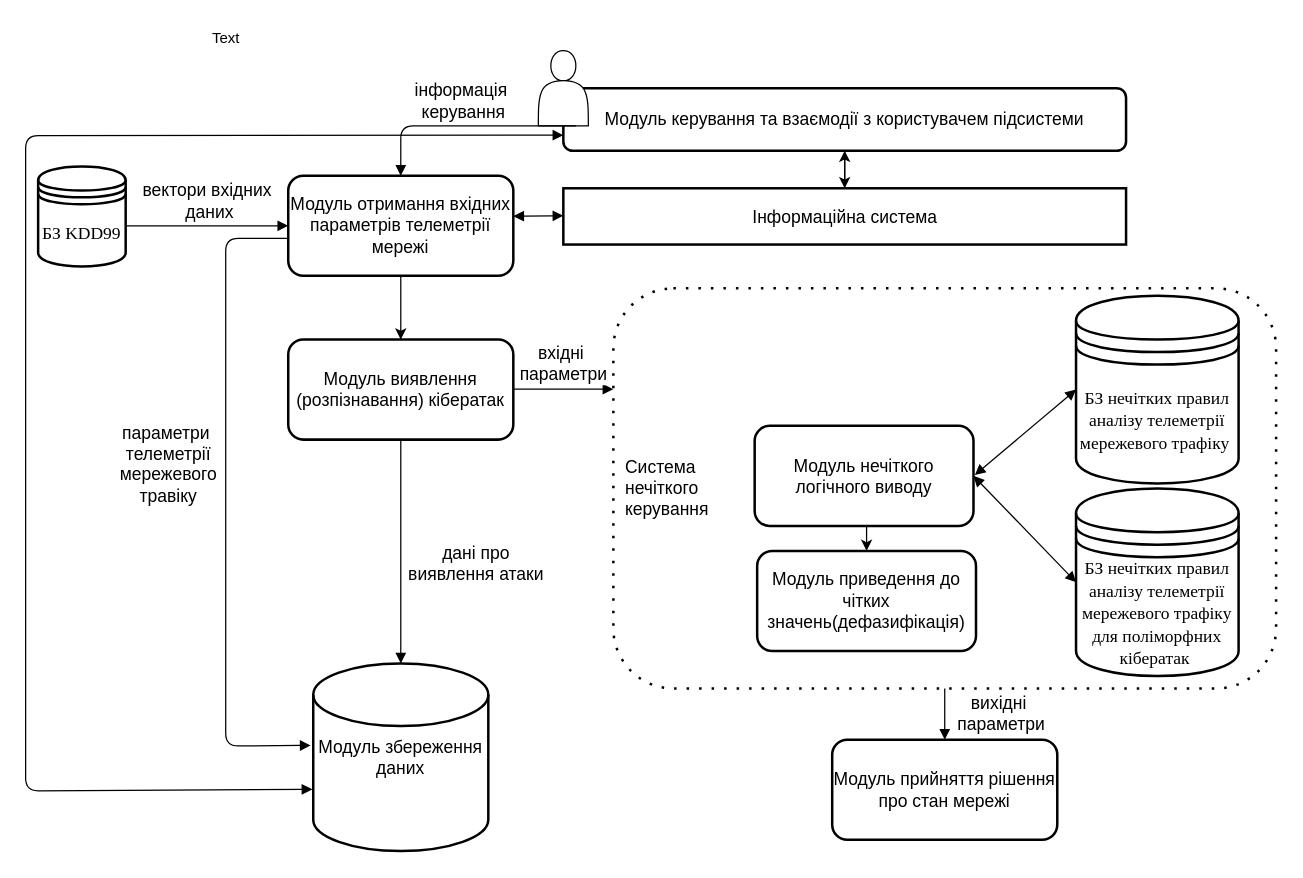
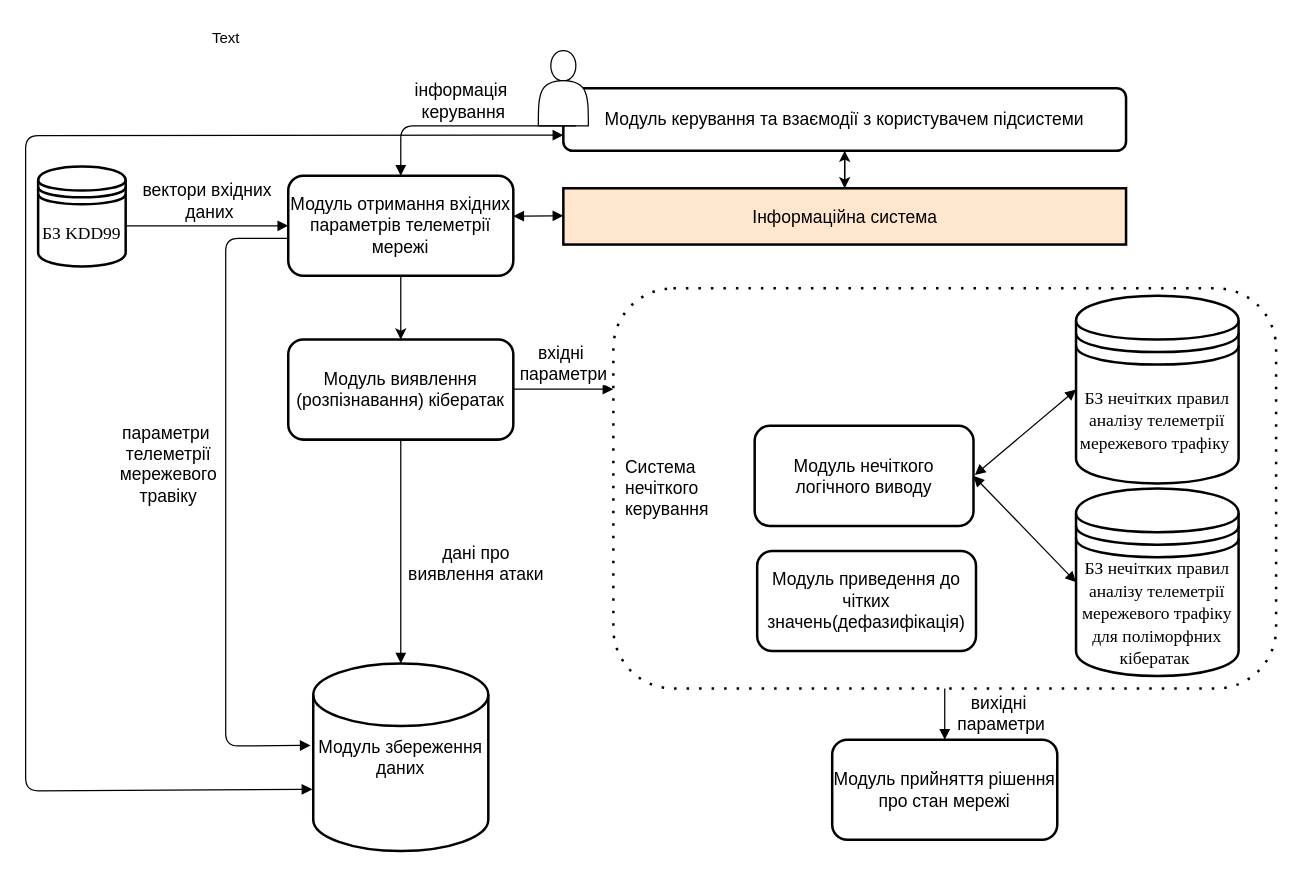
  <mxCell id="0" />
  <mxCell id="1" parent="0" />
  <mxCell id="2" style="edgeStyle=orthogonalEdgeStyle;rounded=0;orthogonalLoop=1;jettySize=auto;html=1;exitX=0.5;exitY=1;exitDx=0;exitDy=0;entryX=0.5;entryY=0;entryDx=0;entryDy=0;" edge="1" parent="1" source="3" target="9"><mxGeometry relative="1" as="geometry" /></mxCell>
  <mxCell id="3" value="&lt;font style=&quot;font-size: 14px&quot;&gt;Модуль керування та взаємодії з користувачем підсистеми&lt;/font&gt;" style="shape=ext;rounded=1;html=1;whiteSpace=wrap;strokeWidth=2;" vertex="1" parent="1"><mxGeometry x="450" y="70" width="450" height="50" as="geometry" /></mxCell>
  <mxCell id="4" value="" style="shape=actor;whiteSpace=wrap;html=1;" vertex="1" parent="1"><mxGeometry x="430" y="40" width="40" height="60" as="geometry" /></mxCell>
  <mxCell id="5" style="edgeStyle=orthogonalEdgeStyle;rounded=0;orthogonalLoop=1;jettySize=auto;html=1;exitX=0.5;exitY=1;exitDx=0;exitDy=0;" edge="1" parent="1" source="3" target="3"><mxGeometry relative="1" as="geometry" /></mxCell>
  <mxCell id="6" style="edgeStyle=orthogonalEdgeStyle;rounded=0;orthogonalLoop=1;jettySize=auto;html=1;exitX=0.5;exitY=1;exitDx=0;exitDy=0;entryX=0.5;entryY=0;entryDx=0;entryDy=0;" edge="1" parent="1" source="7" target="10"><mxGeometry relative="1" as="geometry" /></mxCell>
  <mxCell id="7" value="&lt;font style=&quot;font-size: 14px&quot;&gt;Модуль отримання вхідних параметрів телеметрії мережі&lt;/font&gt;" style="shape=ext;rounded=1;html=1;whiteSpace=wrap;strokeWidth=2;" vertex="1" parent="1"><mxGeometry x="230" y="140" width="180" height="80" as="geometry" /></mxCell>
  <mxCell id="8" style="edgeStyle=orthogonalEdgeStyle;rounded=0;orthogonalLoop=1;jettySize=auto;html=1;exitX=0.5;exitY=0;exitDx=0;exitDy=0;entryX=0.5;entryY=1;entryDx=0;entryDy=0;" edge="1" parent="1" source="9" target="3"><mxGeometry relative="1" as="geometry" /></mxCell>
- <mxCell id="9" value="&lt;font style=&quot;font-size: 14px&quot;&gt;Інформаційна система&lt;/font&gt;" style="html=1;strokeWidth=2;" vertex="1" parent="1"><mxGeometry x="450" y="150" width="450" height="45" as="geometry" /></mxCell>
+ <mxCell id="9" value="&lt;font style=&quot;font-size: 14px&quot;&gt;Інформаційна система&lt;/font&gt;" style="html=1;strokeWidth=2;fillColor=#ffe6cc;" vertex="1" parent="1"><mxGeometry x="450" y="150" width="450" height="45" as="geometry" /></mxCell>
  <mxCell id="10" value="&lt;font style=&quot;font-size: 14px&quot;&gt;Модуль виявлення (розпізнавання) кібератак&lt;/font&gt;" style="shape=ext;rounded=1;html=1;whiteSpace=wrap;strokeWidth=2;" vertex="1" parent="1"><mxGeometry x="230" y="271" width="180" height="80" as="geometry" /></mxCell>
  <mxCell id="11" value="&lt;span style=&quot;font-size: 14px&quot;&gt;&amp;nbsp; Система&lt;br&gt;&amp;nbsp; нечіткого &lt;br&gt;&amp;nbsp; керування&lt;/span&gt;" style="shape=ext;rounded=1;html=1;whiteSpace=wrap;dashed=1;dashPattern=1 4;strokeWidth=2;align=left;" vertex="1" parent="1"><mxGeometry x="490" y="230" width="530" height="320" as="geometry" /></mxCell>
- <mxCell id="12" style="edgeStyle=orthogonalEdgeStyle;rounded=0;orthogonalLoop=1;jettySize=auto;html=1;exitX=0.5;exitY=1;exitDx=0;exitDy=0;entryX=0.5;entryY=0;entryDx=0;entryDy=0;" edge="1" parent="1" source="13" target="14"><mxGeometry relative="1" as="geometry" /></mxCell>
  <mxCell id="13" value="&lt;font style=&quot;font-size: 14px&quot;&gt;Модуль нечіткого логічного виводу&lt;/font&gt;" style="shape=ext;rounded=1;html=1;whiteSpace=wrap;strokeWidth=2;" vertex="1" parent="1"><mxGeometry x="603" y="340" width="175" height="80" as="geometry" /></mxCell>
  <mxCell id="14" value="&lt;font style=&quot;font-size: 14px&quot;&gt;Модуль приведення до чітких значень(дефазифікація)&lt;/font&gt;" style="shape=ext;rounded=1;html=1;whiteSpace=wrap;strokeWidth=2;" vertex="1" parent="1"><mxGeometry x="605" y="440" width="175" height="80" as="geometry" /></mxCell>
  <mxCell id="15" value="&lt;span lang=&quot;UK&quot; style=&quot;line-height: 150% ; font-family: &amp;#34;times new roman&amp;#34; , serif&quot;&gt;&lt;font style=&quot;font-size: 14px&quot;&gt;БЗ нечітких правил аналізу телеметрії мережевого трафіку&amp;nbsp;&lt;/font&gt;&lt;/span&gt;" style="shape=datastore;whiteSpace=wrap;html=1;strokeWidth=2;" vertex="1" parent="1"><mxGeometry x="860" y="236" width="130" height="150" as="geometry" /></mxCell>
  <mxCell id="16" value="&lt;span lang=&quot;UK&quot; style=&quot;line-height: 150% ; font-family: &amp;#34;times new roman&amp;#34; , serif&quot;&gt;&lt;font style=&quot;font-size: 14px&quot;&gt;БЗ нечітких правил аналізу телеметрії мережевого трафіку для поліморфних кібератак&amp;nbsp;&lt;/font&gt;&lt;/span&gt;" style="shape=datastore;whiteSpace=wrap;html=1;strokeWidth=2;" vertex="1" parent="1"><mxGeometry x="860" y="390" width="130" height="150" as="geometry" /></mxCell>
  <mxCell id="17" value="&lt;span style=&quot;font-size: 14px&quot;&gt;Модуль прийняття рішення про стан мережі&lt;/span&gt;" style="shape=ext;rounded=1;html=1;whiteSpace=wrap;strokeWidth=2;" vertex="1" parent="1"><mxGeometry x="665" y="591" width="180" height="80" as="geometry" /></mxCell>
  <mxCell id="18" value="&lt;font style=&quot;font-size: 14px&quot;&gt;Модуль збереження даних&lt;/font&gt;" style="strokeWidth=2;html=1;shape=mxgraph.flowchart.database;whiteSpace=wrap;" vertex="1" parent="1"><mxGeometry x="250" y="530" width="140" height="150" as="geometry" /></mxCell>
  <mxCell id="19" value="&lt;font style=&quot;font-size: 14px&quot;&gt;інформація&amp;nbsp;&lt;br&gt;керування&lt;/font&gt;" style="html=1;verticalAlign=bottom;endArrow=block;exitX=0.75;exitY=1;exitDx=0;exitDy=0;entryX=0.5;entryY=0;entryDx=0;entryDy=0;" edge="1" parent="1" source="4" target="7"><mxGeometry width="80" relative="1" as="geometry"><mxPoint x="290" y="98.82" as="sourcePoint" /><mxPoint x="370" y="98.82" as="targetPoint" /><Array as="points"><mxPoint x="320" y="100" /></Array></mxGeometry></mxCell>
  <mxCell id="20" value="" style="endArrow=block;startArrow=block;endFill=1;startFill=1;html=1;" edge="1" parent="1"><mxGeometry width="160" relative="1" as="geometry"><mxPoint x="410" y="172.3" as="sourcePoint" /><mxPoint x="450" y="172" as="targetPoint" /></mxGeometry></mxCell>
  <mxCell id="21" value="" style="endArrow=block;startArrow=block;endFill=1;startFill=1;html=1;entryX=0;entryY=0.5;entryDx=0;entryDy=0;exitX=1.006;exitY=0.492;exitDx=0;exitDy=0;exitPerimeter=0;" edge="1" parent="1" source="13" target="15"><mxGeometry width="160" relative="1" as="geometry"><mxPoint x="783" y="379" as="sourcePoint" /><mxPoint x="940" y="370" as="targetPoint" /></mxGeometry></mxCell>
  <mxCell id="22" value="" style="endArrow=block;startArrow=block;endFill=1;startFill=1;html=1;entryX=0;entryY=0.5;entryDx=0;entryDy=0;exitX=1;exitY=0.5;exitDx=0;exitDy=0;" edge="1" parent="1" source="13" target="16"><mxGeometry width="160" relative="1" as="geometry"><mxPoint x="782" y="380" as="sourcePoint" /><mxPoint x="860" y="340" as="targetPoint" /></mxGeometry></mxCell>
  <mxCell id="23" value="&lt;font style=&quot;font-size: 14px&quot;&gt;параметри&amp;nbsp;&lt;br&gt;телеметрії&lt;br&gt;мережевого&lt;br&gt;травіку&lt;/font&gt;" style="html=1;verticalAlign=bottom;endArrow=block;entryX=-0.015;entryY=0.437;entryDx=0;entryDy=0;entryPerimeter=0;exitX=-0.004;exitY=0.625;exitDx=0;exitDy=0;exitPerimeter=0;" edge="1" parent="1" source="7" target="18"><mxGeometry x="0.017" y="-46" width="80" relative="1" as="geometry"><mxPoint x="225" y="190" as="sourcePoint" /><mxPoint x="306.06" y="520" as="targetPoint" /><Array as="points"><mxPoint y="190" x="180" /><mxPoint y="596" x="180" /></Array><mxPoint as="offset" /></mxGeometry></mxCell>
  <mxCell id="24" value="" style="endArrow=block;startArrow=block;endFill=1;startFill=1;html=1;entryX=-0.005;entryY=0.671;entryDx=0;entryDy=0;entryPerimeter=0;exitX=0;exitY=0.75;exitDx=0;exitDy=0;" edge="1" parent="1" source="3" target="18"><mxGeometry width="160" relative="1" as="geometry"><mxPoint x="450" y="147.85" as="sourcePoint" /><mxPoint x="250" y="632.14" as="targetPoint" /><Array as="points"><mxPoint x="20" y="108" /><mxPoint x="20" y="631.85" /></Array></mxGeometry></mxCell>
  <mxCell id="25" value="&lt;font face=&quot;times new roman, serif&quot;&gt;&lt;span style=&quot;font-size: 14px&quot;&gt;БЗ KDD99&lt;/span&gt;&lt;/font&gt;" style="shape=datastore;whiteSpace=wrap;html=1;strokeWidth=2;" vertex="1" parent="1"><mxGeometry x="30" y="132.5" width="70" height="80" as="geometry" /></mxCell>
  <mxCell id="26" value="&lt;font style=&quot;font-size: 14px&quot;&gt;вектори вхідних&lt;br&gt;&amp;nbsp;даних&lt;/font&gt;" style="html=1;verticalAlign=bottom;endArrow=block;entryX=0;entryY=0.5;entryDx=0;entryDy=0;exitX=1;exitY=0.594;exitDx=0;exitDy=0;exitPerimeter=0;" edge="1" parent="1" source="25" target="7"><mxGeometry width="80" relative="1" as="geometry"><mxPoint x="141" y="180" as="sourcePoint" /><mxPoint x="250" y="180" as="targetPoint" /></mxGeometry></mxCell>
  <mxCell id="27" value="&lt;font style=&quot;font-size: 14px&quot;&gt;вхідні&amp;nbsp;&lt;br&gt;параметри&lt;/font&gt;" style="html=1;verticalAlign=bottom;endArrow=block;" edge="1" parent="1"><mxGeometry y="1" width="80" relative="1" as="geometry"><mxPoint x="410" y="310.66" as="sourcePoint" /><mxPoint x="490" y="310.66" as="targetPoint" /><mxPoint as="offset" /></mxGeometry></mxCell>
  <mxCell id="28" value="&lt;font style=&quot;font-size: 14px&quot;&gt;вихідні&amp;nbsp;&lt;br&gt;параметри&lt;/font&gt;" style="html=1;verticalAlign=bottom;endArrow=block;exitX=0.5;exitY=1;exitDx=0;exitDy=0;entryX=0.5;entryY=0;entryDx=0;entryDy=0;" edge="1" parent="1" source="11" target="17"><mxGeometry x="0.951" y="45" width="80" relative="1" as="geometry"><mxPoint x="755" y="558" as="sourcePoint" /><mxPoint x="755" y="588" as="targetPoint" /><mxPoint as="offset" /></mxGeometry></mxCell>
  <mxCell id="29" value="&lt;font style=&quot;font-size: 14px&quot;&gt;дані про &lt;br&gt;виявлення атаки&lt;/font&gt;" style="html=1;verticalAlign=bottom;endArrow=block;exitX=0.5;exitY=1;exitDx=0;exitDy=0;entryX=0.5;entryY=0;entryDx=0;entryDy=0;entryPerimeter=0;" edge="1" parent="1" source="10" target="18"><mxGeometry x="0.33" y="60" width="80" relative="1" as="geometry"><mxPoint x="350" y="400" as="sourcePoint" /><mxPoint x="430" y="400" as="targetPoint" /><mxPoint as="offset" /></mxGeometry></mxCell>
  <mxCell id="30" value="Text" style="text;html=1;align=center;verticalAlign=middle;resizable=0;points=[];autosize=1;" vertex="1" parent="1"><mxGeometry x="160" y="20" width="40" height="20" as="geometry" /></mxCell>
